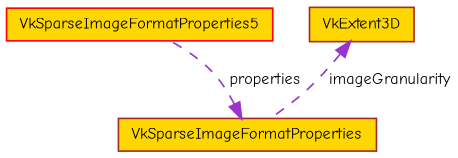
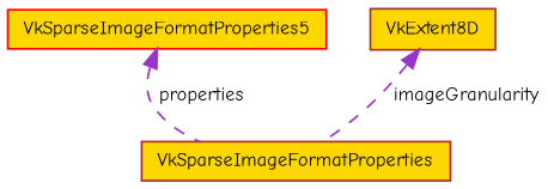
  digraph {
    fontname="Comic Neue"
    node [color=brown fillcolor=gold fontname="Comic Neue" fontsize=10 shape=record style=filled]
    edge [color=darkorchid3 dir=back fontname="Comic Neue" fontsize=10 labelfontname=Helvetica labelfontsize=10 style=dashed]
    n1 [color=red fontcolor=black height=0.2 label=VkSparseImageFormatProperties5 width=0.4]
    n2 [height=0.2 label=VkSparseImageFormatProperties width=0.4]
-   n3 [height=0.2 label=VkExtent3D width=0.4]
-   n2 -> n1 [label=" properties"]
+   n3 [height=0.2 label=VkExtent8D width=0.4]
+   n1 -> n2 [label=" properties"]
    n3 -> n2 [label=" imageGranularity"]
  }
